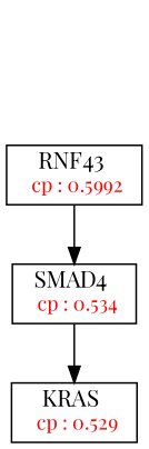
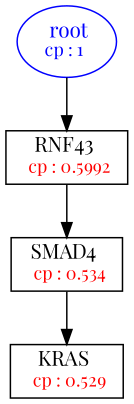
  digraph {
    fontname="Playfair Display"
    fontsize=10
    node [fontname="Playfair Display" shape=box]
    edge [fontname="Playfair Display"]
+   n1 [color=Blue label=<<font color='Blue'> root</font><br/><font color='Blue' POINT-SIZE='12'>cp : 1 </font>> shape=oval]
    n2 [label=<RNF43 <br/> <font color='Red' POINT-SIZE='12'> cp : 0.5992 </font>>]
    n3 [label=<SMAD4 <br/> <font color='Red' POINT-SIZE='12'> cp : 0.534 </font>>]
    n4 [label=<KRAS <br/> <font color='Red' POINT-SIZE='12'> cp : 0.529 </font>>]
+   n1 -> n2
    n2 -> n3
    n3 -> n4
  }
